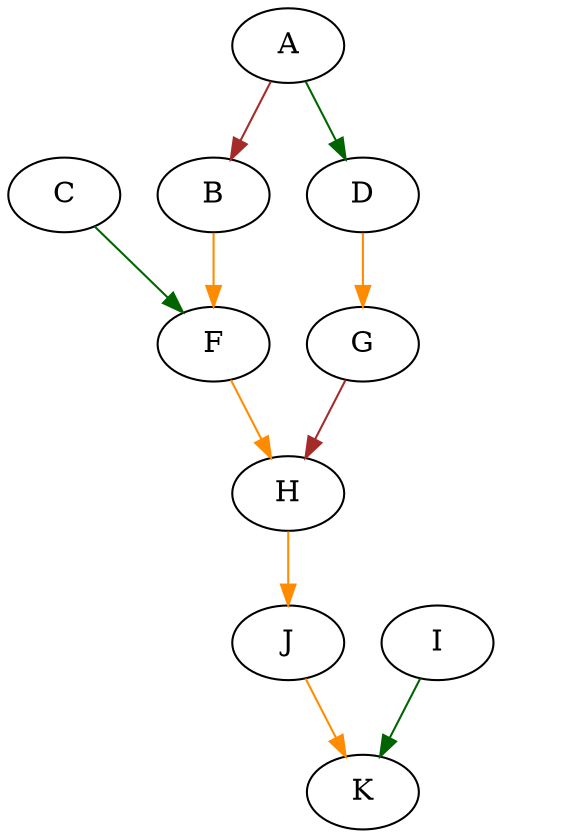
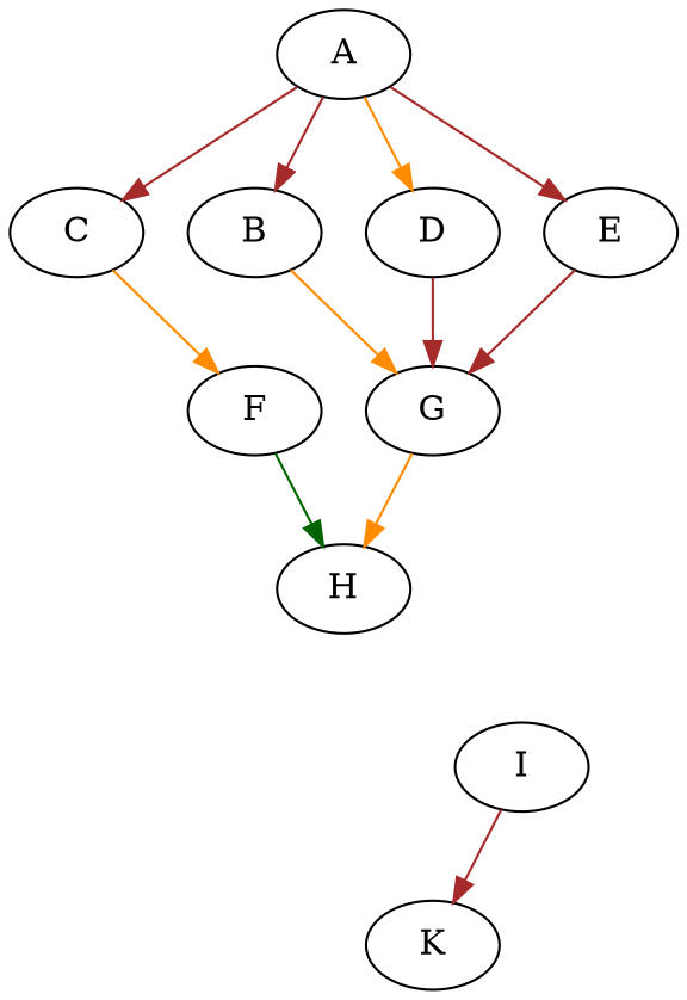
  digraph {
    edge [color=brown]
    A
    B
    C
    D
+   E
    F
    G
    H
-   J
    I
    K
    A -> B
-   A -> D [color=darkgreen]
-   B -> F [color=darkorange]
-   C -> F [color=darkgreen]
-   D -> G [color=darkorange]
-   F -> H [color=darkorange]
-   G -> H
-   H -> J [color=darkorange]
-   J -> K [color=darkorange]
-   I -> K [color=darkgreen]
+   A -> C
+   A -> D [color=darkorange]
+   A -> E
+   B -> G [color=darkorange]
+   C -> F [color=darkorange]
+   D -> G
+   E -> G
+   F -> H [color=darkgreen]
+   G -> H [color=darkorange]
+   I -> K
  }
